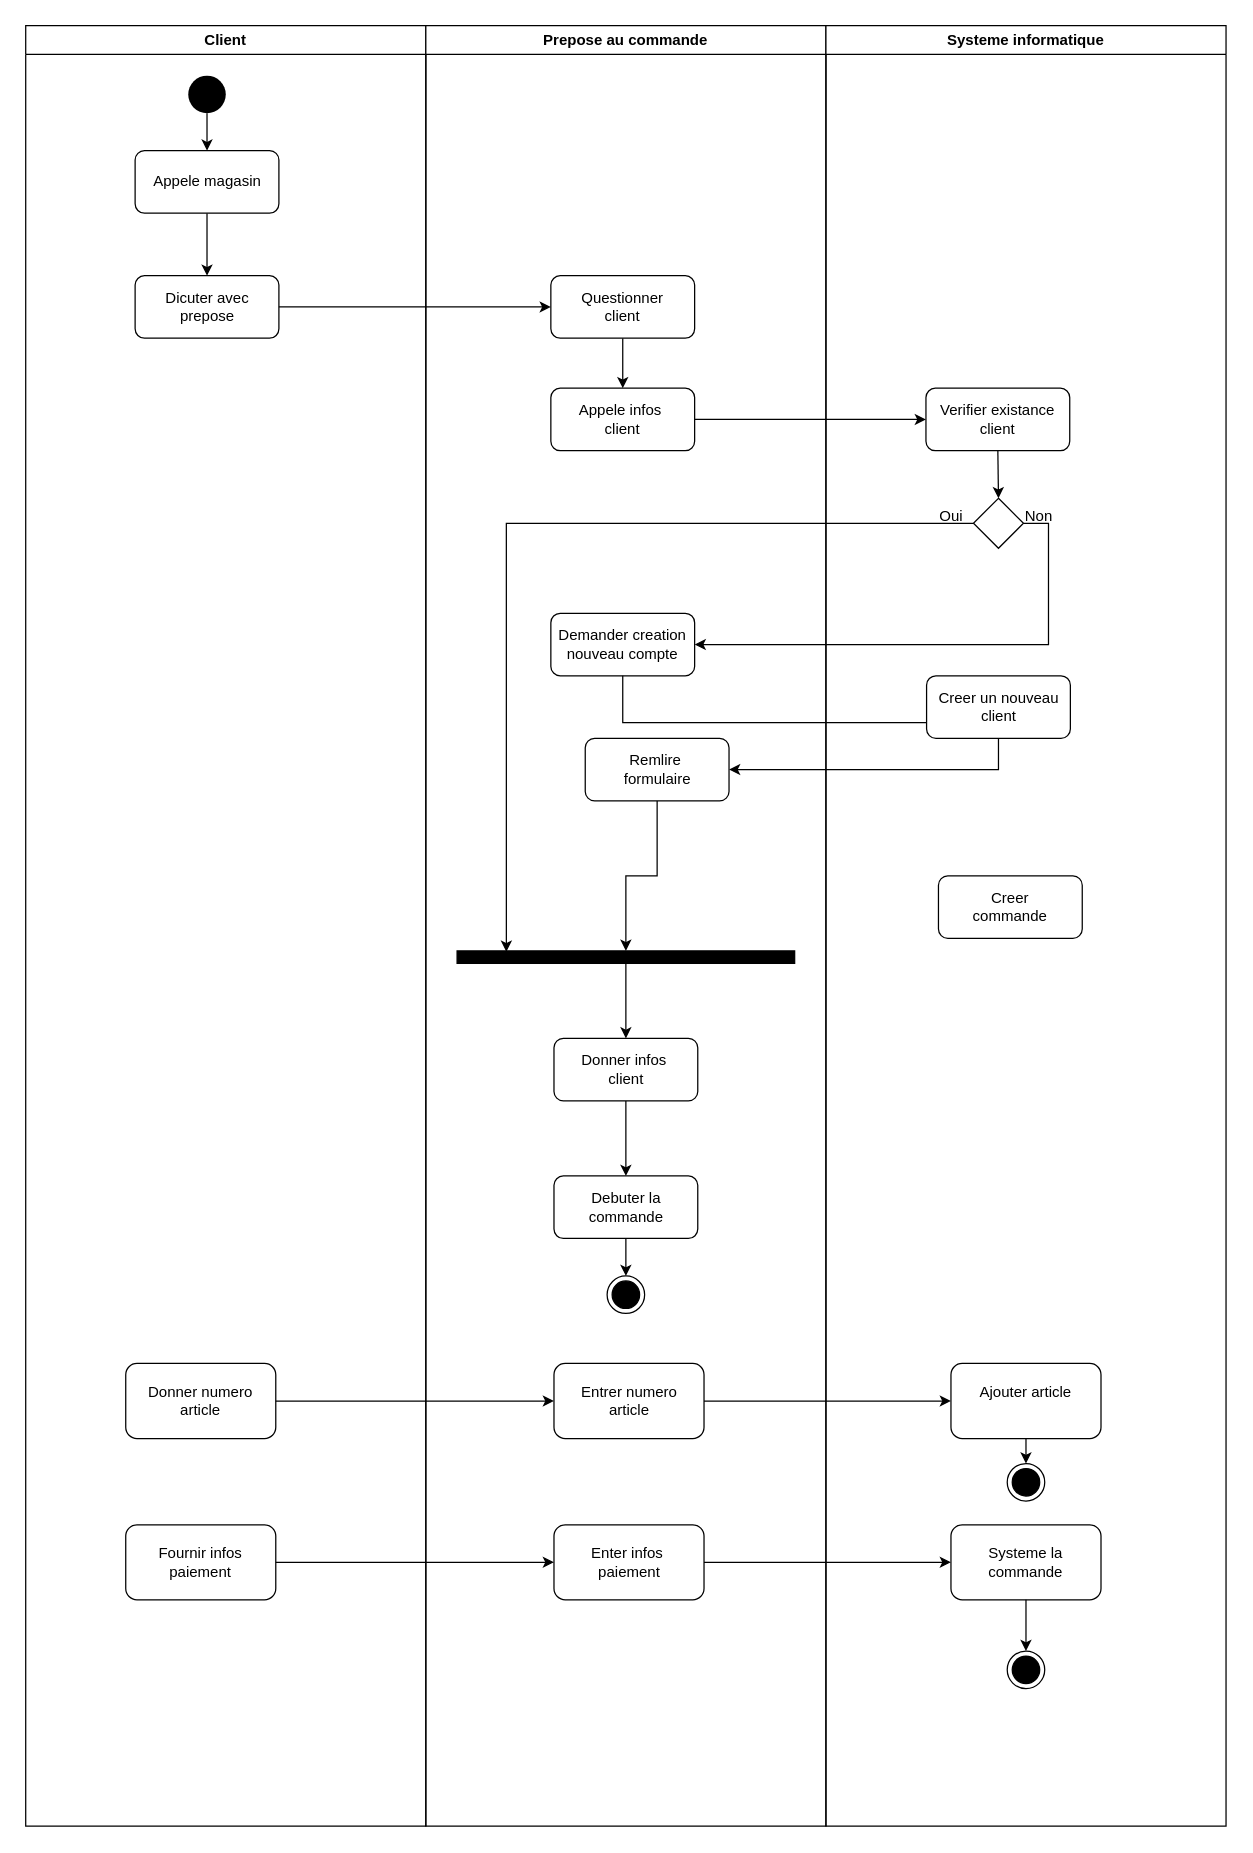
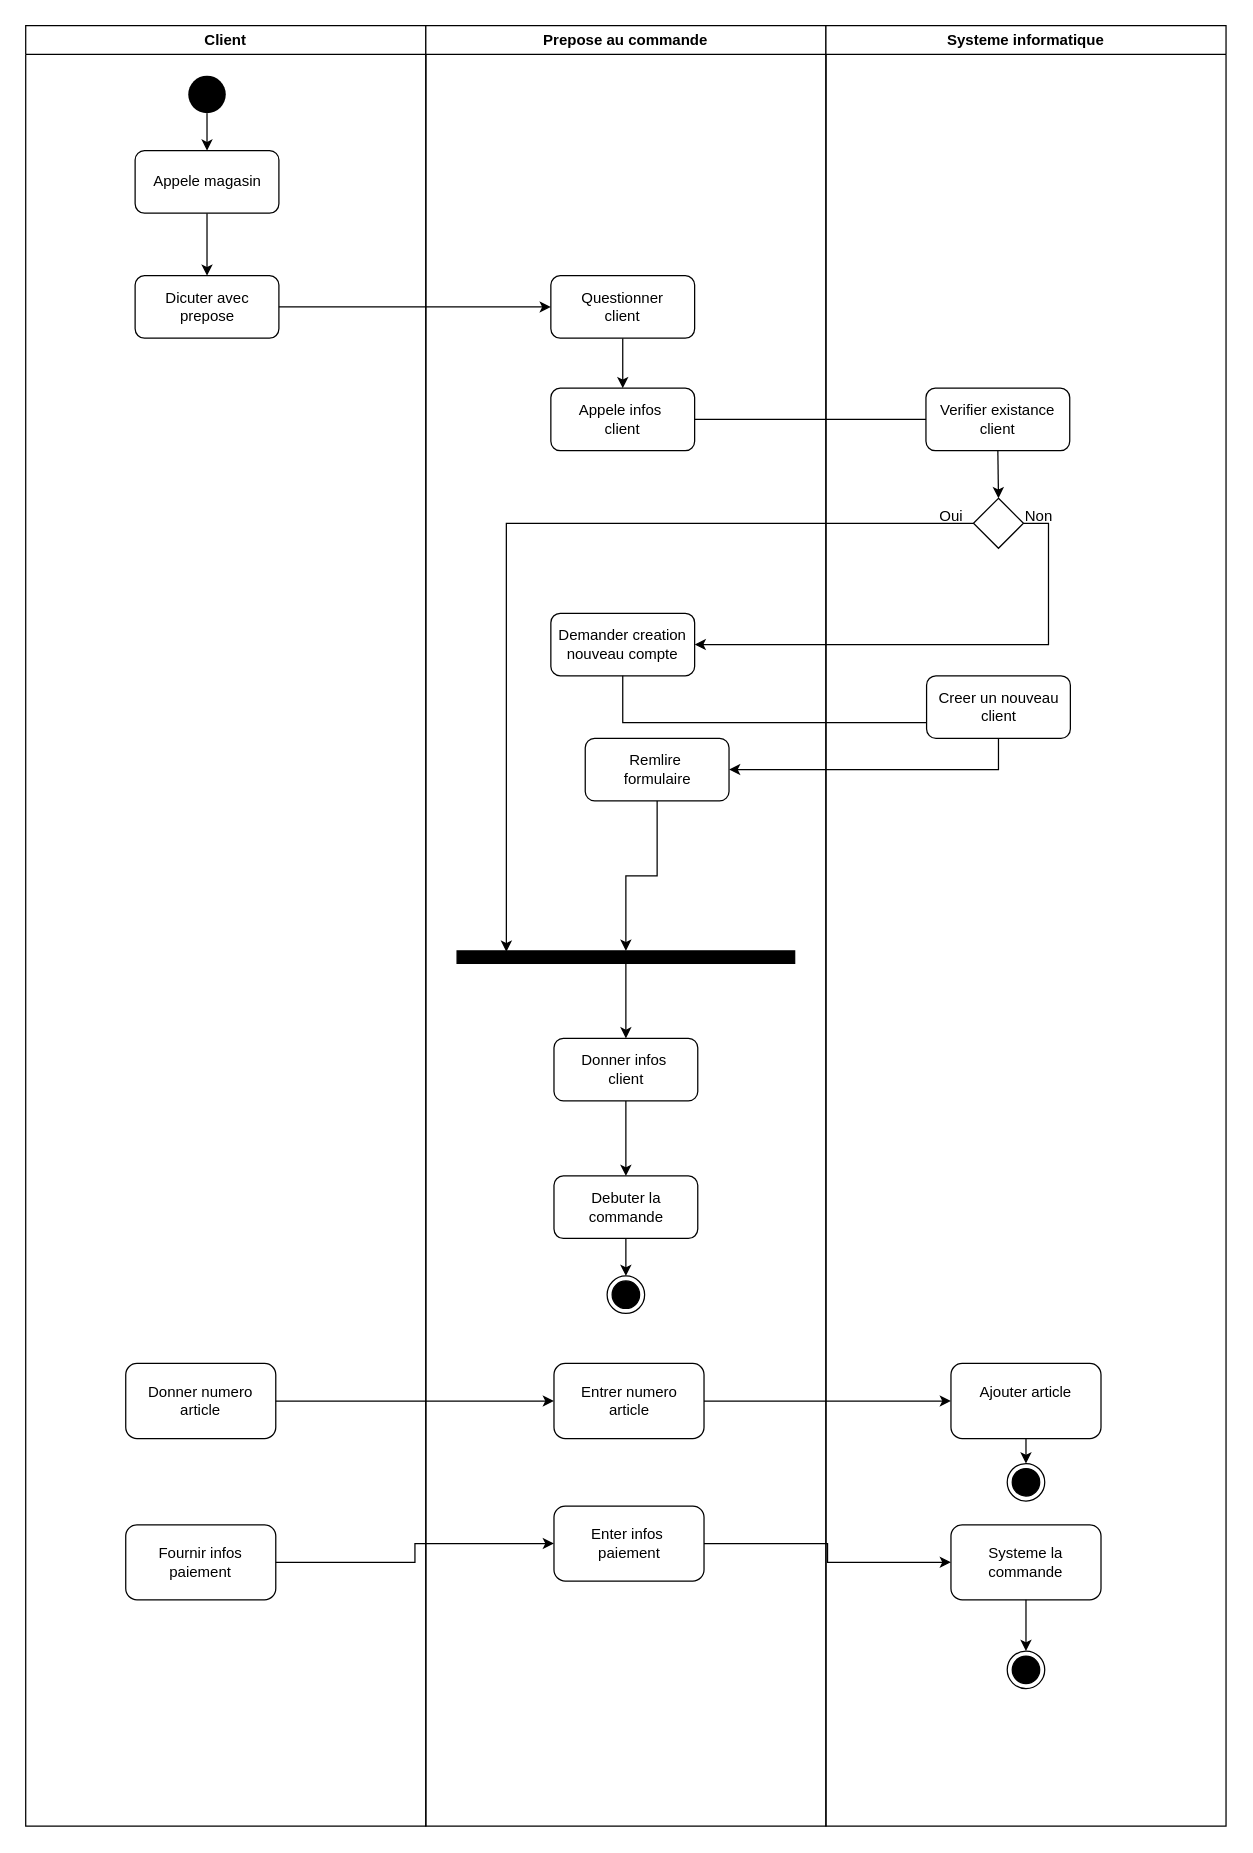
  <mxCell id="0" />
  <mxCell id="1" parent="0" />
  <mxCell id="2" value="Client" style="swimlane;whiteSpace=wrap;html=1;" vertex="1" parent="1"><mxGeometry x="20" y="20" width="320" height="1440" as="geometry" /></mxCell>
  <mxCell id="3" style="edgeStyle=orthogonalEdgeStyle;rounded=0;orthogonalLoop=1;jettySize=auto;html=1;exitX=0.5;exitY=1;exitDx=0;exitDy=0;entryX=0.5;entryY=0;entryDx=0;entryDy=0;" edge="1" parent="2" source="4" target="7"><mxGeometry relative="1" as="geometry" /></mxCell>
  <mxCell id="4" value="Appele magasin" style="rounded=1;whiteSpace=wrap;html=1;" vertex="1" parent="2"><mxGeometry x="87.5" y="100" width="115" height="50" as="geometry" /></mxCell>
  <mxCell id="5" style="edgeStyle=orthogonalEdgeStyle;rounded=0;orthogonalLoop=1;jettySize=auto;html=1;exitX=0.5;exitY=1;exitDx=0;exitDy=0;entryX=0.5;entryY=0;entryDx=0;entryDy=0;" edge="1" parent="2" source="6" target="4"><mxGeometry relative="1" as="geometry" /></mxCell>
  <mxCell id="6" value="" style="ellipse;fillColor=#000000;strokeColor=none;" vertex="1" parent="2"><mxGeometry x="130" y="40" width="30" height="30" as="geometry" /></mxCell>
  <mxCell id="7" value="Dicuter avec&lt;div&gt;prepose&lt;/div&gt;" style="rounded=1;whiteSpace=wrap;html=1;" vertex="1" parent="2"><mxGeometry x="87.5" y="200" width="115" height="50" as="geometry" /></mxCell>
  <mxCell id="8" value="Donner numero&lt;div&gt;article&lt;/div&gt;" style="rounded=1;whiteSpace=wrap;html=1;" vertex="1" parent="2"><mxGeometry x="80" y="1070" width="120" height="60" as="geometry" /></mxCell>
  <mxCell id="9" value="Prepose au commande" style="swimlane;whiteSpace=wrap;html=1;" vertex="1" parent="1"><mxGeometry x="340" y="20" width="320" height="1440" as="geometry" /></mxCell>
  <mxCell id="10" style="edgeStyle=orthogonalEdgeStyle;rounded=0;orthogonalLoop=1;jettySize=auto;html=1;exitX=0.5;exitY=1;exitDx=0;exitDy=0;entryX=0.5;entryY=0;entryDx=0;entryDy=0;" edge="1" parent="9" source="11" target="12"><mxGeometry relative="1" as="geometry" /></mxCell>
  <mxCell id="11" value="Questionner&lt;div&gt;client&lt;/div&gt;" style="rounded=1;whiteSpace=wrap;html=1;" vertex="1" parent="9"><mxGeometry x="100" y="200" width="115" height="50" as="geometry" /></mxCell>
  <mxCell id="12" value="Appele infos&amp;nbsp;&lt;div&gt;client&lt;/div&gt;" style="rounded=1;whiteSpace=wrap;html=1;" vertex="1" parent="9"><mxGeometry x="100" y="290" width="115" height="50" as="geometry" /></mxCell>
  <mxCell id="13" style="edgeStyle=orthogonalEdgeStyle;rounded=0;orthogonalLoop=1;jettySize=auto;html=1;exitX=0.5;exitY=1;exitDx=0;exitDy=0;" edge="1" parent="9" source="14" target="19"><mxGeometry relative="1" as="geometry" /></mxCell>
  <mxCell id="14" value="Donner infos&amp;nbsp;&lt;div&gt;client&lt;/div&gt;" style="rounded=1;whiteSpace=wrap;html=1;" vertex="1" parent="9"><mxGeometry x="102.5" y="810" width="115" height="50" as="geometry" /></mxCell>
  <mxCell id="15" value="Demander creation&lt;div&gt;nouveau compte&lt;/div&gt;" style="rounded=1;whiteSpace=wrap;html=1;" vertex="1" parent="9"><mxGeometry x="100" y="470" width="115" height="50" as="geometry" /></mxCell>
  <mxCell id="16" style="edgeStyle=orthogonalEdgeStyle;rounded=0;orthogonalLoop=1;jettySize=auto;html=1;exitX=0.5;exitY=1;exitDx=0;exitDy=0;entryX=0.5;entryY=0;entryDx=0;entryDy=0;" edge="1" parent="9" source="17" target="21"><mxGeometry relative="1" as="geometry" /></mxCell>
  <mxCell id="17" value="Remlire&amp;nbsp;&lt;div&gt;formulaire&lt;/div&gt;" style="rounded=1;whiteSpace=wrap;html=1;" vertex="1" parent="9"><mxGeometry x="127.5" y="570" width="115" height="50" as="geometry" /></mxCell>
  <mxCell id="18" style="edgeStyle=orthogonalEdgeStyle;rounded=0;orthogonalLoop=1;jettySize=auto;html=1;exitX=0.5;exitY=1;exitDx=0;exitDy=0;entryX=0.5;entryY=0;entryDx=0;entryDy=0;" edge="1" parent="9" source="19" target="22"><mxGeometry relative="1" as="geometry" /></mxCell>
  <mxCell id="19" value="Debuter la commande" style="rounded=1;whiteSpace=wrap;html=1;" vertex="1" parent="9"><mxGeometry x="102.5" y="920" width="115" height="50" as="geometry" /></mxCell>
  <mxCell id="20" style="edgeStyle=orthogonalEdgeStyle;rounded=0;orthogonalLoop=1;jettySize=auto;html=1;exitX=0.5;exitY=1;exitDx=0;exitDy=0;entryX=0.5;entryY=0;entryDx=0;entryDy=0;" edge="1" parent="9" source="21" target="14"><mxGeometry relative="1" as="geometry" /></mxCell>
  <mxCell id="21" value="" style="whiteSpace=wrap;html=1;rounded=0;shadow=0;comic=0;labelBackgroundColor=none;strokeWidth=1;fillColor=#000000;fontFamily=Verdana;fontSize=12;align=center;rotation=0;" vertex="1" parent="9"><mxGeometry x="25" y="740" width="270" height="10" as="geometry" /></mxCell>
  <mxCell id="22" value="" style="ellipse;html=1;shape=endState;fillColor=#000000;strokeColor=#000000;" vertex="1" parent="9"><mxGeometry x="145" y="1000" width="30" height="30" as="geometry" /></mxCell>
  <mxCell id="23" value="Entrer numero&lt;div&gt;article&lt;/div&gt;" style="rounded=1;whiteSpace=wrap;html=1;" vertex="1" parent="9"><mxGeometry x="102.5" y="1070" width="120" height="60" as="geometry" /></mxCell>
  <mxCell id="24" value="Fournir infos&lt;div&gt;paiement&lt;/div&gt;" style="rounded=1;whiteSpace=wrap;html=1;" vertex="1" parent="9"><mxGeometry x="-240" y="1199" width="120" height="60" as="geometry" /></mxCell>
- <mxCell id="25" value="Enter infos&amp;nbsp;&lt;div&gt;paiement&lt;/div&gt;" style="rounded=1;whiteSpace=wrap;html=1;" vertex="1" parent="9"><mxGeometry x="102.5" y="1199" width="120" height="60" as="geometry" /></mxCell>
+ <mxCell id="25" value="Enter infos&amp;nbsp;&lt;div&gt;paiement&lt;/div&gt;" style="rounded=1;whiteSpace=wrap;html=1;" vertex="1" parent="9"><mxGeometry x="102.5" y="1184" width="120" height="60" as="geometry" /></mxCell>
  <mxCell id="26" value="&lt;div&gt;Systeme la&lt;/div&gt;&lt;div&gt;commande&lt;/div&gt;" style="rounded=1;whiteSpace=wrap;html=1;" vertex="1" parent="9"><mxGeometry x="420" y="1199" width="120" height="60" as="geometry" /></mxCell>
  <mxCell id="27" style="edgeStyle=orthogonalEdgeStyle;rounded=0;orthogonalLoop=1;jettySize=auto;html=1;exitX=1;exitY=0.5;exitDx=0;exitDy=0;entryX=0;entryY=0.5;entryDx=0;entryDy=0;" edge="1" parent="9" source="24" target="25"><mxGeometry relative="1" as="geometry" /></mxCell>
  <mxCell id="28" style="edgeStyle=orthogonalEdgeStyle;rounded=0;orthogonalLoop=1;jettySize=auto;html=1;exitX=1;exitY=0.5;exitDx=0;exitDy=0;entryX=0;entryY=0.5;entryDx=0;entryDy=0;" edge="1" parent="9" source="25" target="26"><mxGeometry relative="1" as="geometry" /></mxCell>
  <mxCell id="29" value="Systeme informatique" style="swimlane;whiteSpace=wrap;html=1;" vertex="1" parent="1"><mxGeometry x="660" y="20" width="320" height="1440" as="geometry" /></mxCell>
  <mxCell id="30" style="edgeStyle=orthogonalEdgeStyle;rounded=0;orthogonalLoop=1;jettySize=auto;html=1;exitX=0.5;exitY=1;exitDx=0;exitDy=0;entryX=0.5;entryY=0;entryDx=0;entryDy=0;" edge="1" parent="29" source="31" target="32"><mxGeometry relative="1" as="geometry" /></mxCell>
  <mxCell id="31" value="Verifier existance&lt;div&gt;client&lt;/div&gt;" style="rounded=1;whiteSpace=wrap;html=1;" vertex="1" parent="29"><mxGeometry x="80" y="290" width="115" height="50" as="geometry" /></mxCell>
  <mxCell id="32" value="" style="rhombus;whiteSpace=wrap;html=1;" vertex="1" parent="29"><mxGeometry x="118.0" y="378" width="40" height="40" as="geometry" /></mxCell>
  <mxCell id="33" value="Non" style="text;html=1;align=center;verticalAlign=middle;resizable=0;points=[];autosize=1;strokeColor=none;fillColor=none;" vertex="1" parent="29"><mxGeometry x="145" y="378" width="50" height="30" as="geometry" /></mxCell>
  <mxCell id="34" value="Creer un nouveau&lt;div&gt;client&lt;/div&gt;" style="rounded=1;whiteSpace=wrap;html=1;" vertex="1" parent="29"><mxGeometry x="80.5" y="520" width="115" height="50" as="geometry" /></mxCell>
- <mxCell id="35" value="Creer&lt;div&gt;commande&lt;/div&gt;" style="rounded=1;whiteSpace=wrap;html=1;" vertex="1" parent="29"><mxGeometry x="90" y="680" width="115" height="50" as="geometry" /></mxCell>
  <mxCell id="36" style="edgeStyle=orthogonalEdgeStyle;rounded=0;orthogonalLoop=1;jettySize=auto;html=1;exitX=0.5;exitY=1;exitDx=0;exitDy=0;entryX=0.5;entryY=0;entryDx=0;entryDy=0;" edge="1" parent="29" source="37" target="38"><mxGeometry relative="1" as="geometry" /></mxCell>
  <mxCell id="37" value="Ajouter article&lt;div&gt;&lt;br&gt;&lt;/div&gt;" style="rounded=1;whiteSpace=wrap;html=1;" vertex="1" parent="29"><mxGeometry x="100" y="1070" width="120" height="60" as="geometry" /></mxCell>
  <mxCell id="38" value="" style="ellipse;html=1;shape=endState;fillColor=#000000;strokeColor=#000000;" vertex="1" parent="29"><mxGeometry x="145" y="1150" width="30" height="30" as="geometry" /></mxCell>
  <mxCell id="39" value="" style="ellipse;html=1;shape=endState;fillColor=#000000;strokeColor=#000000;" vertex="1" parent="29"><mxGeometry x="145" y="1300" width="30" height="30" as="geometry" /></mxCell>
  <mxCell id="40" style="edgeStyle=orthogonalEdgeStyle;rounded=0;orthogonalLoop=1;jettySize=auto;html=1;exitX=1;exitY=0.5;exitDx=0;exitDy=0;entryX=0;entryY=0.5;entryDx=0;entryDy=0;" edge="1" parent="1" source="7" target="11"><mxGeometry relative="1" as="geometry" /></mxCell>
- <mxCell id="41" style="edgeStyle=orthogonalEdgeStyle;rounded=0;orthogonalLoop=1;jettySize=auto;html=1;exitX=1;exitY=0.5;exitDx=0;exitDy=0;entryX=0;entryY=0.5;entryDx=0;entryDy=0;" edge="1" parent="1" source="12" target="31"><mxGeometry relative="1" as="geometry" /></mxCell>
+ <mxCell id="41" style="edgeStyle=orthogonalEdgeStyle;rounded=0;orthogonalLoop=1;jettySize=auto;html=1;exitX=1;exitY=0.5;exitDx=0;exitDy=0;entryX=0;entryY=0.5;entryDx=0;entryDy=0;endArrow=none;" edge="1" parent="1" source="12" target="31"><mxGeometry relative="1" as="geometry" /></mxCell>
  <mxCell id="42" value="Oui" style="text;html=1;align=center;verticalAlign=middle;resizable=0;points=[];autosize=1;strokeColor=none;fillColor=none;" vertex="1" parent="1"><mxGeometry x="740" y="398" width="40" height="30" as="geometry" /></mxCell>
  <mxCell id="43" style="edgeStyle=orthogonalEdgeStyle;rounded=0;orthogonalLoop=1;jettySize=auto;html=1;exitX=1;exitY=0.5;exitDx=0;exitDy=0;entryX=1;entryY=0.5;entryDx=0;entryDy=0;" edge="1" parent="1" source="32" target="15"><mxGeometry relative="1" as="geometry" /></mxCell>
  <mxCell id="44" style="edgeStyle=orthogonalEdgeStyle;rounded=0;orthogonalLoop=1;jettySize=auto;html=1;exitX=0.5;exitY=1;exitDx=0;exitDy=0;entryX=0;entryY=0.75;entryDx=0;entryDy=0;endArrow=none;" edge="1" parent="1" source="15" target="34"><mxGeometry relative="1" as="geometry" /></mxCell>
  <mxCell id="45" style="edgeStyle=orthogonalEdgeStyle;rounded=0;orthogonalLoop=1;jettySize=auto;html=1;exitX=0.5;exitY=1;exitDx=0;exitDy=0;entryX=1;entryY=0.5;entryDx=0;entryDy=0;" edge="1" parent="1" source="34" target="17"><mxGeometry relative="1" as="geometry" /></mxCell>
  <mxCell id="46" style="edgeStyle=orthogonalEdgeStyle;rounded=0;orthogonalLoop=1;jettySize=auto;html=1;exitX=0;exitY=0.5;exitDx=0;exitDy=0;entryX=0.146;entryY=0.075;entryDx=0;entryDy=0;entryPerimeter=0;" edge="1" parent="1" source="32" target="21"><mxGeometry relative="1" as="geometry" /></mxCell>
  <mxCell id="47" style="edgeStyle=orthogonalEdgeStyle;rounded=0;orthogonalLoop=1;jettySize=auto;html=1;exitX=1;exitY=0.5;exitDx=0;exitDy=0;entryX=0;entryY=0.5;entryDx=0;entryDy=0;" edge="1" parent="1" source="8" target="23"><mxGeometry relative="1" as="geometry" /></mxCell>
  <mxCell id="48" style="edgeStyle=orthogonalEdgeStyle;rounded=0;orthogonalLoop=1;jettySize=auto;html=1;exitX=1;exitY=0.5;exitDx=0;exitDy=0;entryX=0;entryY=0.5;entryDx=0;entryDy=0;" edge="1" parent="1" source="23" target="37"><mxGeometry relative="1" as="geometry" /></mxCell>
  <mxCell id="49" style="edgeStyle=orthogonalEdgeStyle;rounded=0;orthogonalLoop=1;jettySize=auto;html=1;exitX=0.5;exitY=1;exitDx=0;exitDy=0;entryX=0.5;entryY=0;entryDx=0;entryDy=0;" edge="1" parent="1" source="26" target="39"><mxGeometry relative="1" as="geometry" /></mxCell>
